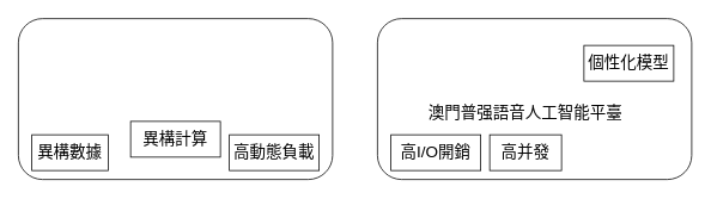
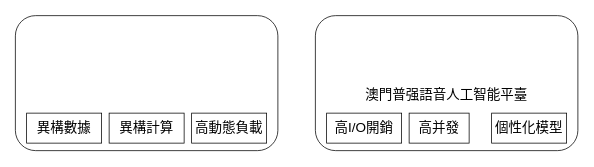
  <mxCell id="0" />
  <mxCell id="1" parent="0" />
  <mxCell id="2" value="" style="rounded=1;whiteSpace=wrap;html=1;" vertex="1" parent="1"><mxGeometry x="20" y="20" width="350" height="180" as="geometry" /></mxCell>
  <mxCell id="3" value="" style="rounded=1;whiteSpace=wrap;html=1;" vertex="1" parent="1"><mxGeometry x="420" y="20" width="350" height="180" as="geometry" /></mxCell>
- <mxCell id="4" value="&lt;font style=&quot;font-size: 18px;&quot;&gt;異構數據&lt;/font&gt;" style="rounded=0;whiteSpace=wrap;html=1;" vertex="1" parent="1"><mxGeometry x="35" y="150" width="85" height="40" as="geometry" /></mxCell>
- <mxCell id="5" value="&lt;font style=&quot;font-size: 18px;&quot;&gt;異構計算&lt;/font&gt;" style="rounded=0;whiteSpace=wrap;html=1;" vertex="1" parent="1"><mxGeometry x="145" y="135" width="100" height="40" as="geometry" /></mxCell>
+ <mxCell id="4" value="&lt;font style=&quot;font-size: 18px;&quot;&gt;異構數據&lt;/font&gt;" style="rounded=0;whiteSpace=wrap;html=1;" vertex="1" parent="1"><mxGeometry x="35" y="150" width="100" height="40" as="geometry" /></mxCell>
+ <mxCell id="5" value="&lt;font style=&quot;font-size: 18px;&quot;&gt;異構計算&lt;/font&gt;" style="rounded=0;whiteSpace=wrap;html=1;" vertex="1" parent="1"><mxGeometry x="145" y="150" width="100" height="40" as="geometry" /></mxCell>
  <mxCell id="6" value="&lt;font style=&quot;font-size: 18px;&quot;&gt;高動態負載&lt;/font&gt;" style="rounded=0;whiteSpace=wrap;html=1;" vertex="1" parent="1"><mxGeometry x="255" y="150" width="100" height="40" as="geometry" /></mxCell>
- <mxCell id="7" value="&lt;font style=&quot;font-size: 18px;&quot;&gt;澳門普强語音人工智能平臺&lt;/font&gt;" style="text;html=1;strokeColor=none;fillColor=none;align=center;verticalAlign=middle;whiteSpace=wrap;rounded=0;" vertex="1" parent="1"><mxGeometry x="470" y="110" width="230" height="30" as="geometry" /></mxCell>
+ <mxCell id="7" value="&lt;font style=&quot;font-size: 18px;&quot;&gt;澳門普强語音人工智能平臺&lt;/font&gt;" style="text;html=1;strokeColor=none;fillColor=none;align=center;verticalAlign=middle;whiteSpace=wrap;rounded=0;" vertex="1" parent="1"><mxGeometry x="480" y="110" width="230" height="30" as="geometry" /></mxCell>
  <mxCell id="8" value="&lt;font style=&quot;font-size: 18px;&quot;&gt;高I/O開銷&lt;/font&gt;" style="rounded=0;whiteSpace=wrap;html=1;" vertex="1" parent="1"><mxGeometry x="435" y="150" width="100" height="40" as="geometry" /></mxCell>
  <mxCell id="9" value="&lt;font style=&quot;font-size: 18px;&quot;&gt;高并發&lt;/font&gt;" style="rounded=0;whiteSpace=wrap;html=1;" vertex="1" parent="1"><mxGeometry x="545" y="150" width="80" height="40" as="geometry" /></mxCell>
- <mxCell id="10" value="&lt;font style=&quot;font-size: 18px;&quot;&gt;個性化模型&lt;/font&gt;" style="rounded=0;whiteSpace=wrap;html=1;" vertex="1" parent="1"><mxGeometry x="650" y="50" width="100" height="40" as="geometry" /></mxCell>
+ <mxCell id="10" value="&lt;font style=&quot;font-size: 18px;&quot;&gt;個性化模型&lt;/font&gt;" style="rounded=0;whiteSpace=wrap;html=1;" vertex="1" parent="1"><mxGeometry x="655" y="150" width="100" height="40" as="geometry" /></mxCell>
